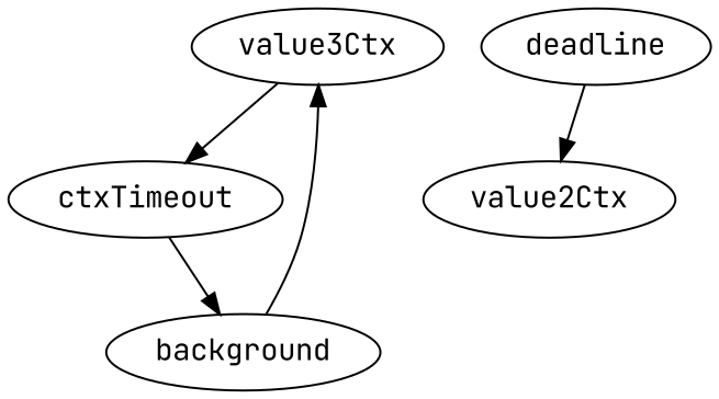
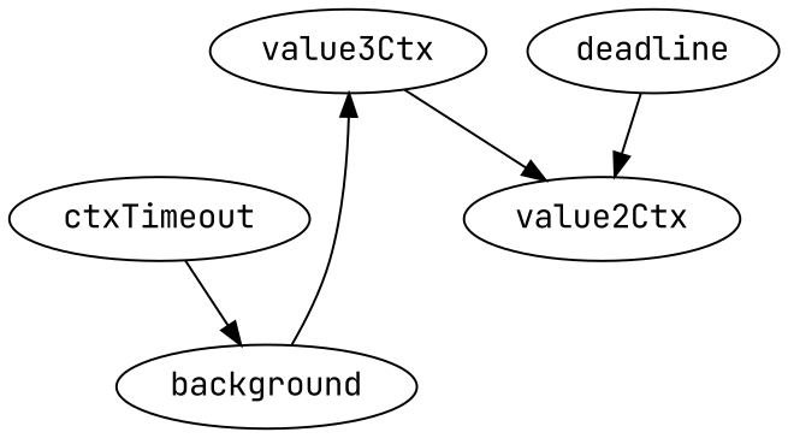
  digraph {
    fontname="JetBrains Mono"
    node [fontname="JetBrains Mono"]
    edge [fontname="JetBrains Mono"]
    n1 [label=value3Ctx]
    background
    ctxTimeout
    deadline
    value2Ctx
-   n1 -> ctxTimeout
+   n1 -> value2Ctx
    background -> n1
    ctxTimeout -> background
    deadline -> value2Ctx
  }
